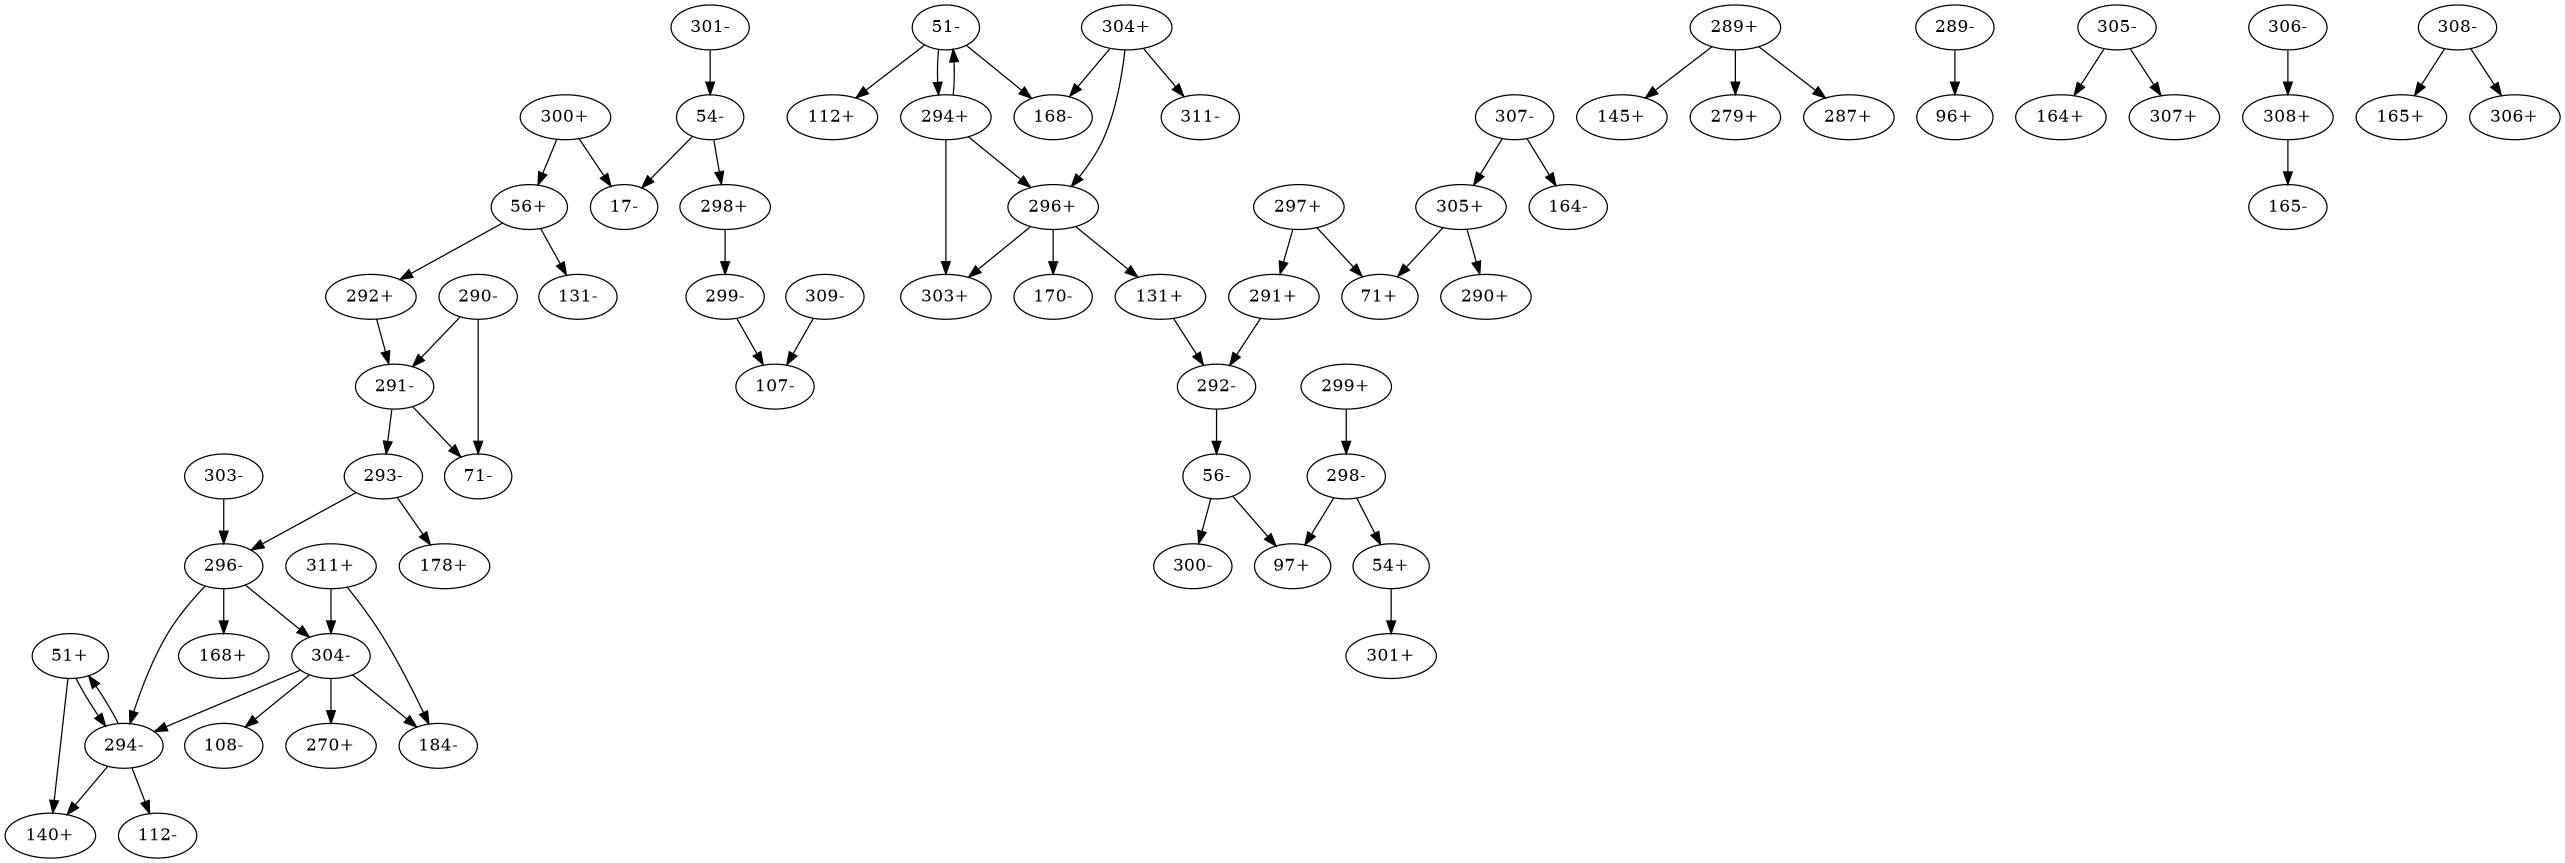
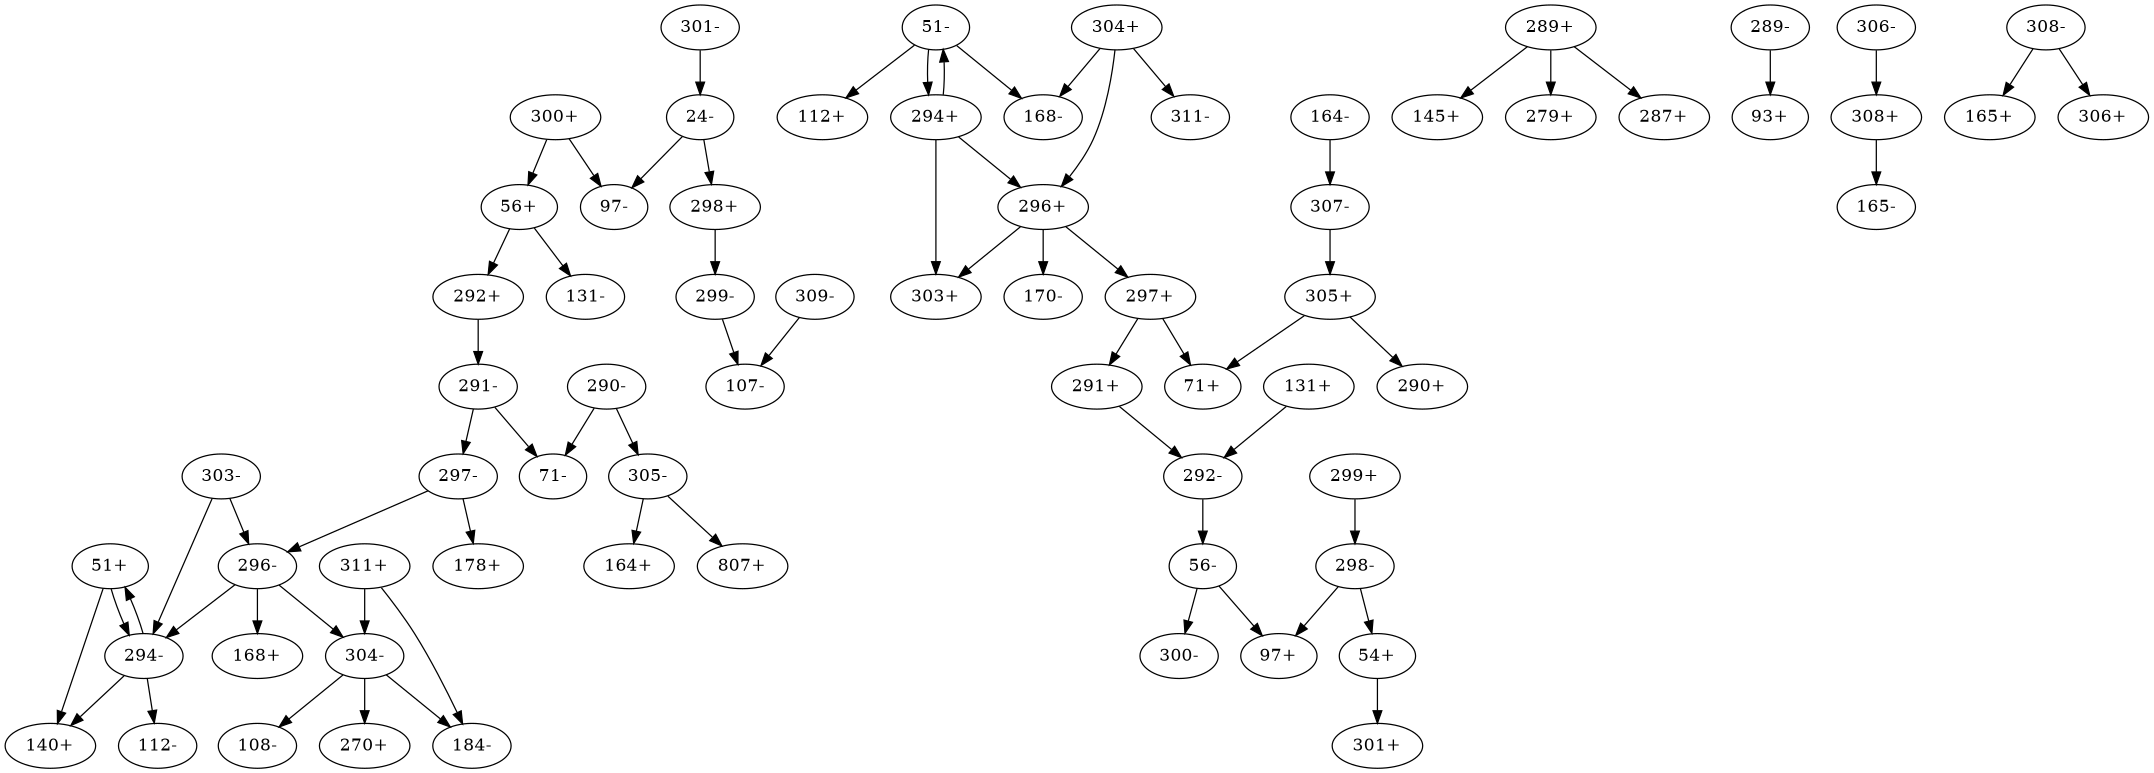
  digraph {
    k=96
    n=10
    s=1000
    edge [d=-93 e=11.2 n=145]
    "51+"
    "140+"
    "294-"
    "112-"
    "51-"
    "112+"
    "168-"
    "294+"
    "296+"
    "303+"
    n11 [label="170-"]
    "297+"
    "54+"
    "301+"
-   "54-"
-   "97-" [label="17-"]
+   "54-" [label="24-"]
+   "97-"
    "298+"
    "299-"
    "107-"
    "56+"
    "131-"
    "292+"
    "291-"
    "71-"
-   "297-" [label="293-"]
+   "297-"
    "56-"
    "97+"
    "300-"
    "289+"
    "145+"
    "279+"
    "287+"
    "289-"
-   "93+" [label="96+"]
+   "93+"
    "290-"
    "305-"
    "164+"
-   "307+"
+   "307+" [label="807+"]
    "291+"
    "292-"
    "131+"
    "296-"
    "178+"
    "168+"
    "304-"
    "71+"
    "108-"
    "184-"
    "270+"
    "298-"
    "299+"
    "300+"
    "301-"
    "303-"
    "304+"
    "311-"
    "305+"
    "290+"
    "306-"
    "308+"
    "165-"
    "307-"
    "164-"
    "308-"
    "165+"
    "306+"
    "309-"
    "311+"
    "51+" -> "140+" [d=-19 e=14.6 n=85]
    "51+" -> "294-" [d=-1105 e=21.6 n=39]
    "294-" -> "51+" [d=-64 e=36.1 n=14]
    "294-" -> "140+" [d=-5000 e=22.8 n=35]
    "294-" -> "112-" [d=-105 e=13.7 n=97]
    "51-" -> "112+" [d=-101 e=12.9 n=110]
    "51-" -> "168-" [d=-42 e=31.8 n=18]
    "51-" -> "294+" [d=-64 e=36.1 n=14]
    "294+" -> "51-" [d=-1105 e=21.6 n=39]
    "294+" -> "296+" [d=-1673 e=13.7 n=97]
    "294+" -> "303+" [d=42 e=25.5 n=28]
    "296+" -> "303+" [d=-216292]
    "296+" -> n11 [d=-107 e=15.3 n=78]
-   "296+" -> "131+" [d=-36 e=16.5 n=67]
+   "296+" -> "297+" [d=-36 e=16.5 n=67]
    "297+" -> "291+" [d=-8 e=21.6 n=39]
    "297+" -> "71+" [d=-98 e=11.4 n=141]
    "54+" -> "301+" [d=-137852 e=17.6 n=59]
    "54-" -> "97-" [d=-118 e=10.9 n=153]
    "54-" -> "298+" [d=74 e=28.1 n=23]
    "298+" -> "299-" [d=-981 e=42.7 n=10]
    "299-" -> "107-" [d=-120 e=11.3 n=143]
    "56+" -> "131-" [d=-95 e=18.2 n=55]
    "56+" -> "292+" [d=-90 e=12.3 n=120]
    "292+" -> "291-" [d=-872 e=42.7 n=10]
    "291-" -> "71-" [d=-122 e=13.2 n=104]
    "291-" -> "297-" [d=-8 e=21.6 n=39]
    "297-" -> "296-" [d=-36 e=16.5 n=67]
    "297-" -> "178+" [d=-24 e=14.2 n=90]
    "56-" -> "97+" [d=-144]
    "56-" -> "300-" [d=51 e=26.0 n=27]
    "289+" -> "145+" [d=134 e=38.9 n=12]
    "289+" -> "279+" [d=135 e=30.2 n=20]
    "289+" -> "287+" [d=-141 e=5.2 n=672]
    "289-" -> "93+" [d=-88 e=10.5 n=166]
    "290-" -> "71-" [e=12.1 n=124]
-   "290-" -> "291-" [d=-27 e=26.5 n=26]
+   "290-" -> "305-" [d=-27 e=26.5 n=26]
    "305-" -> "164+" [d=-43 e=23.8 n=32]
    "305-" -> "307+"
    "291+" -> "292-" [d=-872 e=42.7 n=10]
    "292-" -> "56-" [d=-90 e=12.3 n=120]
    "131+" -> "292-" [d=-121 e=22.8 n=35]
    "296-" -> "294-" [d=-1673 e=13.7 n=97]
    "296-" -> "168+" [d=-151 e=29.4 n=21]
    "296-" -> "304-" [d=-131 e=11.1 n=147]
    "304-" -> "108-" [d=102 e=42.7 n=10]
    "304-" -> "184-" [d=-542 e=23.5 n=33]
    "304-" -> "270+" [d=-104 e=10.6 n=161]
    "298-" -> "54+" [d=74 e=28.1 n=23]
    "298-" -> "97+" [d=-114 e=10.7 n=160]
    "299+" -> "298-" [d=-981 e=42.7 n=10]
    "300+" -> "97-" [d=-104 e=11.4 n=141]
    "300+" -> "56+" [d=51 e=26.0 n=27]
    "301-" -> "54-" [d=-137852 e=17.6 n=59]
-   "304-" -> "294-" [d=42 e=25.5 n=28]
+   "303-" -> "294-" [d=42 e=25.5 n=28]
    "303-" -> "296-" [d=-216292]
    "304+" -> "168-" [d=-131 e=25.1 n=29]
    "304+" -> "296+" [d=-131 e=11.1 n=147]
    "304+" -> "311-" [d=-2819 e=21.3 n=40]
    "305+" -> "71+" [d=-88 e=12.3 n=120]
    "305+" -> "290+" [d=-27 e=26.5 n=26]
    "306-" -> "308+" [d=-21 e=18.5 n=53]
    "308+" -> "165-" [d=-130 e=13.8 n=96]
    "307-" -> "305+"
-   "307-" -> "164-" [d=-73 e=26.5 n=26]
+   "164-" -> "307-" [d=-73 e=26.5 n=26]
    "308-" -> "165+" [d=-101 e=11.4 n=141]
    "308-" -> "306+" [d=-21 e=18.5 n=53]
    "309-" -> "107-" [d=-113]
    "311+" -> "304-" [d=-2819 e=21.3 n=40]
    "311+" -> "184-" [d=38 e=14.7 n=84]
  }
